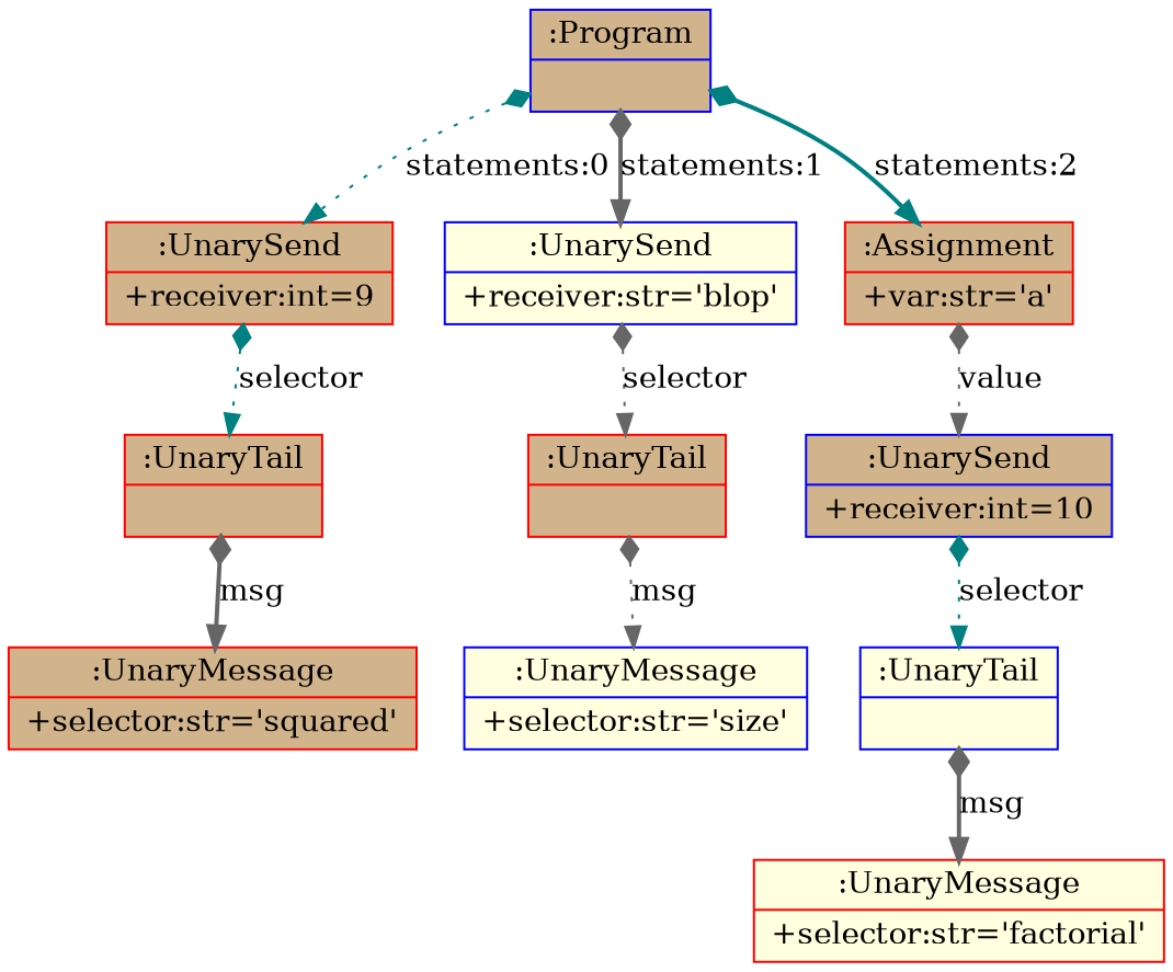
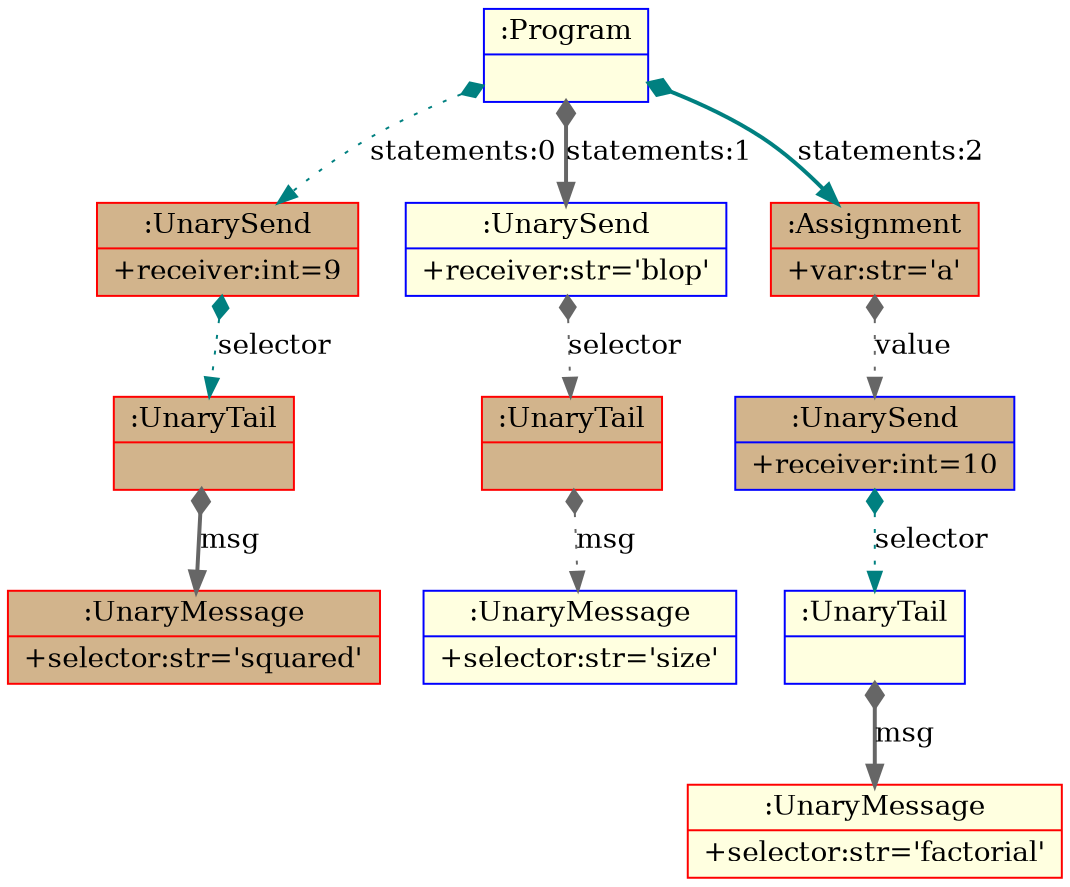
  digraph {
    fontname="Bitstream Vera Sans"
    fontsize=8
    nodesep=0.3
    node [fillcolor=tan shape=record style=filled color=red]
    edge [arrowtail=diamond dir=both color=gray40 style=dotted]
-   n1 [label="{:Program|}" color=blue]
+   n1 [fillcolor=lightyellow label="{:Program|}" color=blue]
    n2 [label="{:UnarySend|+receiver:int=9\l}"]
    n3 [fillcolor=lightyellow label="{:UnarySend|+receiver:str='blop'\l}" color=blue]
    n4 [label="{:Assignment|+var:str='a'\l}"]
    n5 [label="{:UnaryTail|}"]
    n6 [label="{:UnaryMessage|+selector:str='squared'\l}"]
    n7 [label="{:UnaryTail|}"]
    n8 [fillcolor=lightyellow label="{:UnaryMessage|+selector:str='size'\l}" color=blue]
    n9 [label="{:UnarySend|+receiver:int=10\l}" color=blue]
    n10 [fillcolor=lightyellow label="{:UnaryTail|}" color=blue]
    n11 [fillcolor=lightyellow label="{:UnaryMessage|+selector:str='factorial'\l}"]
    n1 -> n2 [label="statements:0" color=teal]
    n1 -> n3 [label="statements:1" style=bold]
    n1 -> n4 [label="statements:2" color=teal style=bold]
    n2 -> n5 [label=selector color=teal]
    n3 -> n7 [label=selector]
    n4 -> n9 [label=value]
    n5 -> n6 [label=msg style=bold]
    n7 -> n8 [label=msg]
    n9 -> n10 [label=selector color=teal]
    n10 -> n11 [label=msg style=bold]
  }
